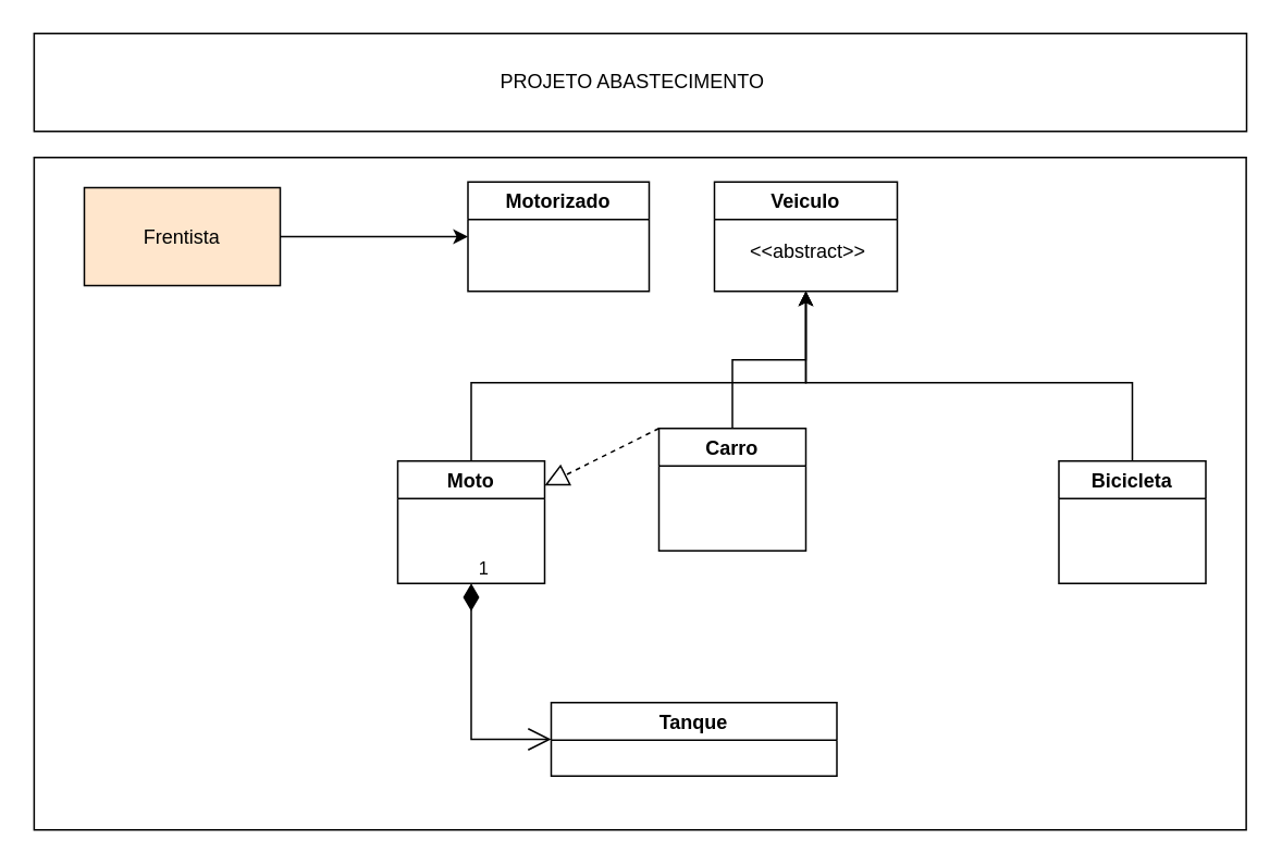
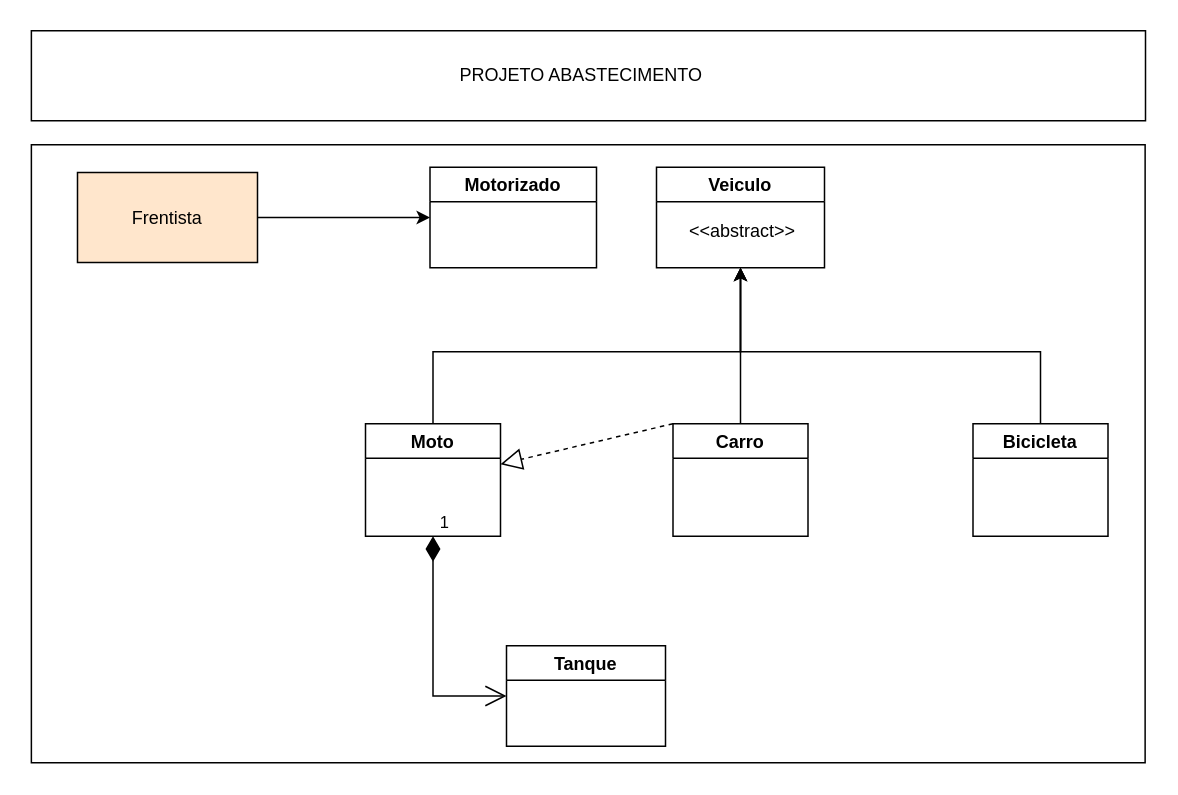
  <mxCell id="0" />
  <mxCell id="1" parent="0" />
  <mxCell id="2" value="" style="rounded=0;whiteSpace=wrap;html=1;" parent="1" vertex="1"><mxGeometry x="20.25" y="96" width="742.5" height="412" as="geometry" /></mxCell>
  <mxCell id="3" value="Veiculo" style="swimlane;" parent="1" vertex="1"><mxGeometry x="437" y="111" width="112" height="67" as="geometry" /></mxCell>
  <mxCell id="4" value="&amp;lt;&amp;lt;abstract&amp;gt;&amp;gt;" style="text;html=1;align=center;verticalAlign=middle;resizable=0;points=[];autosize=1;strokeColor=none;fillColor=none;" parent="3" vertex="1"><mxGeometry x="12" y="30" width="89" height="26" as="geometry" /></mxCell>
  <mxCell id="5" style="edgeStyle=orthogonalEdgeStyle;rounded=0;orthogonalLoop=1;jettySize=auto;html=1;entryX=0.5;entryY=1;entryDx=0;entryDy=0;" parent="1" source="6" target="3" edge="1"><mxGeometry relative="1" as="geometry" /></mxCell>
- <mxCell id="6" value="Carro" style="swimlane;" parent="1" vertex="1"><mxGeometry x="403" y="262" width="90" height="75" as="geometry" /></mxCell>
+ <mxCell id="6" value="Carro" style="swimlane;" parent="1" vertex="1"><mxGeometry x="448" y="282" width="90" height="75" as="geometry" /></mxCell>
  <mxCell id="7" style="edgeStyle=orthogonalEdgeStyle;rounded=0;orthogonalLoop=1;jettySize=auto;html=1;entryX=0.5;entryY=1;entryDx=0;entryDy=0;" parent="1" source="8" target="3" edge="1"><mxGeometry relative="1" as="geometry"><Array as="points"><mxPoint x="693" y="234" /><mxPoint x="493" y="234" /></Array></mxGeometry></mxCell>
  <mxCell id="8" value="Bicicleta" style="swimlane;" parent="1" vertex="1"><mxGeometry x="648" y="282" width="90" height="75" as="geometry" /></mxCell>
  <mxCell id="9" style="edgeStyle=orthogonalEdgeStyle;rounded=0;orthogonalLoop=1;jettySize=auto;html=1;entryX=0.5;entryY=1;entryDx=0;entryDy=0;" parent="1" source="10" target="3" edge="1"><mxGeometry relative="1" as="geometry"><Array as="points"><mxPoint x="288" y="234" /><mxPoint x="493" y="234" /></Array></mxGeometry></mxCell>
  <mxCell id="10" value="Moto" style="swimlane;startSize=23;" parent="1" vertex="1"><mxGeometry x="243" y="282" width="90" height="75" as="geometry" /></mxCell>
  <mxCell id="11" value="Motorizado" style="swimlane;" parent="1" vertex="1"><mxGeometry x="286" y="111" width="111" height="67" as="geometry" /></mxCell>
  <mxCell id="12" style="edgeStyle=orthogonalEdgeStyle;rounded=0;orthogonalLoop=1;jettySize=auto;html=1;entryX=0;entryY=0.5;entryDx=0;entryDy=0;" parent="1" source="13" target="11" edge="1"><mxGeometry relative="1" as="geometry" /></mxCell>
  <mxCell id="13" value="Frentista" style="rounded=0;whiteSpace=wrap;html=1;fillColor=#ffe6cc;" parent="1" vertex="1"><mxGeometry x="51" y="114.5" width="120" height="60" as="geometry" /></mxCell>
- <mxCell id="14" value="Tanque" style="swimlane;" parent="1" vertex="1"><mxGeometry x="337" y="430" width="175" height="45" as="geometry" /></mxCell>
+ <mxCell id="14" value="Tanque" style="swimlane;" parent="1" vertex="1"><mxGeometry x="337" y="430" width="106" height="67" as="geometry" /></mxCell>
  <mxCell id="15" value="" style="endArrow=block;dashed=1;endFill=0;endSize=12;html=1;rounded=0;exitX=0;exitY=0;exitDx=0;exitDy=0;" parent="1" source="6" target="10" edge="1"><mxGeometry width="160" relative="1" as="geometry"><mxPoint x="447" y="280" as="sourcePoint" /><mxPoint x="440" y="182" as="targetPoint" /></mxGeometry></mxCell>
  <mxCell id="16" value="1" style="endArrow=open;html=1;endSize=12;startArrow=diamondThin;startSize=14;startFill=1;edgeStyle=orthogonalEdgeStyle;align=left;verticalAlign=bottom;rounded=0;entryX=0;entryY=0.5;entryDx=0;entryDy=0;exitX=0.5;exitY=1;exitDx=0;exitDy=0;" parent="1" source="10" target="14" edge="1"><mxGeometry x="-1" y="3" relative="1" as="geometry"><mxPoint x="174" y="463.46" as="sourcePoint" /><mxPoint x="333" y="463.46" as="targetPoint" /></mxGeometry></mxCell>
  <mxCell id="17" value="" style="rounded=0;whiteSpace=wrap;html=1;" parent="1" vertex="1"><mxGeometry x="20.25" y="20" width="742.75" height="60" as="geometry" /></mxCell>
  <mxCell id="18" value="PROJETO ABASTECIMENTO" style="text;html=1;strokeColor=none;fillColor=none;align=center;verticalAlign=middle;whiteSpace=wrap;rounded=0;" parent="1" vertex="1"><mxGeometry x="26" y="35" width="722" height="30" as="geometry" /></mxCell>
